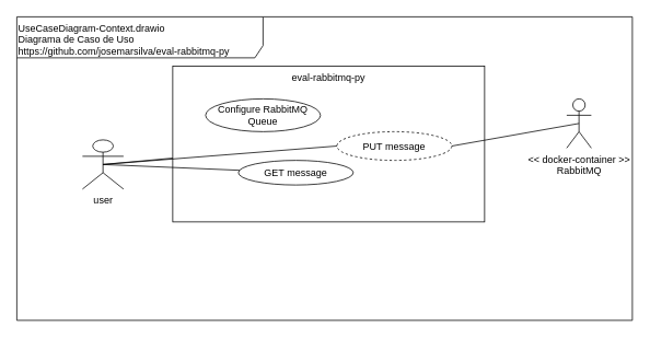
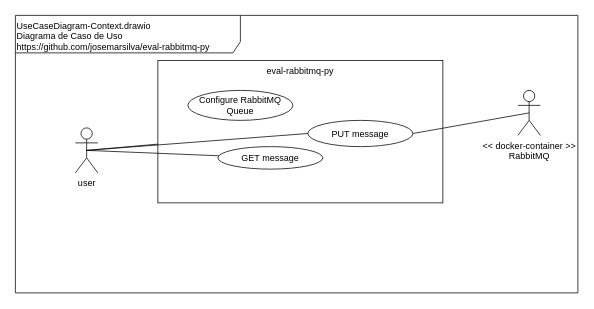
  <mxCell id="0" />
  <mxCell id="1" parent="0" />
  <mxCell id="2" value="UseCaseDiagram-Context.drawio&lt;br&gt;Diagrama de Caso de Uso&lt;br&gt;https://github.com/josemarsilva/eval-rabbitmq-py" style="shape=umlFrame;whiteSpace=wrap;html=1;width=300;height=50;verticalAlign=top;align=left;" parent="1" vertex="1"><mxGeometry x="20" y="20" width="750" height="370" as="geometry" /></mxCell>
- <mxCell id="3" value="&lt;div style=&quot;text-align: center&quot;&gt;user&lt;/div&gt;" style="shape=umlActor;verticalLabelPosition=bottom;labelBackgroundColor=#ffffff;verticalAlign=top;html=1;align=center;" parent="1" vertex="1"><mxGeometry x="100" y="170" width="50" height="60" as="geometry" /></mxCell>
+ <mxCell id="3" value="&lt;div style=&quot;text-align: center&quot;&gt;user&lt;/div&gt;" style="shape=umlActor;verticalLabelPosition=bottom;labelBackgroundColor=#ffffff;verticalAlign=top;html=1;align=center;" parent="1" vertex="1"><mxGeometry x="100" y="170" width="30" height="60" as="geometry" /></mxCell>
  <mxCell id="4" value="&lt;div style=&quot;text-align: center&quot;&gt;&lt;span&gt;eval-rabbitmq-py&lt;/span&gt;&lt;/div&gt;" style="rounded=0;whiteSpace=wrap;html=1;align=center;verticalAlign=top;" parent="1" vertex="1"><mxGeometry x="210" y="80" width="380" height="190" as="geometry" /></mxCell>
  <mxCell id="5" value="Configure RabbitMQ&lt;br&gt;Queue" style="ellipse;whiteSpace=wrap;html=1;align=center;" parent="1" vertex="1"><mxGeometry x="250" y="120" width="140" height="40" as="geometry" /></mxCell>
  <mxCell id="6" style="rounded=0;orthogonalLoop=1;jettySize=auto;html=1;endArrow=none;endFill=0;exitX=0.5;exitY=0.5;exitDx=0;exitDy=0;exitPerimeter=0;" parent="1" source="3" target="4" edge="1"><mxGeometry relative="1" as="geometry" /></mxCell>
- <mxCell id="7" value="PUT message" style="ellipse;whiteSpace=wrap;html=1;align=center;dashed=1;" parent="1" vertex="1"><mxGeometry x="410" y="160" width="140" height="35" as="geometry" /></mxCell>
+ <mxCell id="7" value="PUT message" style="ellipse;whiteSpace=wrap;html=1;align=center;" parent="1" vertex="1"><mxGeometry x="410" y="160" width="140" height="35" as="geometry" /></mxCell>
  <mxCell id="8" style="rounded=0;orthogonalLoop=1;jettySize=auto;html=1;endArrow=none;endFill=0;entryX=0;entryY=0.5;entryDx=0;entryDy=0;exitX=0.5;exitY=0.5;exitDx=0;exitDy=0;exitPerimeter=0;" parent="1" source="3" target="7" edge="1"><mxGeometry relative="1" as="geometry"><mxPoint x="125" y="180" as="sourcePoint" /><mxPoint x="240" y="225" as="targetPoint" /></mxGeometry></mxCell>
  <mxCell id="9" value="&lt;div style=&quot;text-align: center&quot;&gt;&amp;lt;&amp;lt; docker-container &amp;gt;&amp;gt;&lt;/div&gt;&lt;div style=&quot;text-align: center&quot;&gt;RabbitMQ&lt;/div&gt;" style="shape=umlActor;verticalLabelPosition=bottom;labelBackgroundColor=#ffffff;verticalAlign=top;html=1;align=center;" parent="1" vertex="1"><mxGeometry x="690" y="120" width="30" height="60" as="geometry" /></mxCell>
  <mxCell id="10" style="rounded=0;orthogonalLoop=1;jettySize=auto;html=1;endArrow=none;endFill=0;exitX=1;exitY=0.5;exitDx=0;exitDy=0;entryX=0.5;entryY=0.5;entryDx=0;entryDy=0;entryPerimeter=0;" parent="1" source="7" target="9" edge="1"><mxGeometry relative="1" as="geometry"><mxPoint x="400" y="165" as="sourcePoint" /><mxPoint x="685" y="160" as="targetPoint" /></mxGeometry></mxCell>
  <mxCell id="11" value="GET message" style="ellipse;whiteSpace=wrap;html=1;align=center;" vertex="1" parent="1"><mxGeometry x="290" y="195" width="140" height="30" as="geometry" /></mxCell>
  <mxCell id="12" style="rounded=0;orthogonalLoop=1;jettySize=auto;html=1;endArrow=none;endFill=0;exitX=0.5;exitY=0.5;exitDx=0;exitDy=0;exitPerimeter=0;" edge="1" parent="1" target="11" source="3"><mxGeometry relative="1" as="geometry"><mxPoint x="100" y="300" as="sourcePoint" /></mxGeometry></mxCell>
